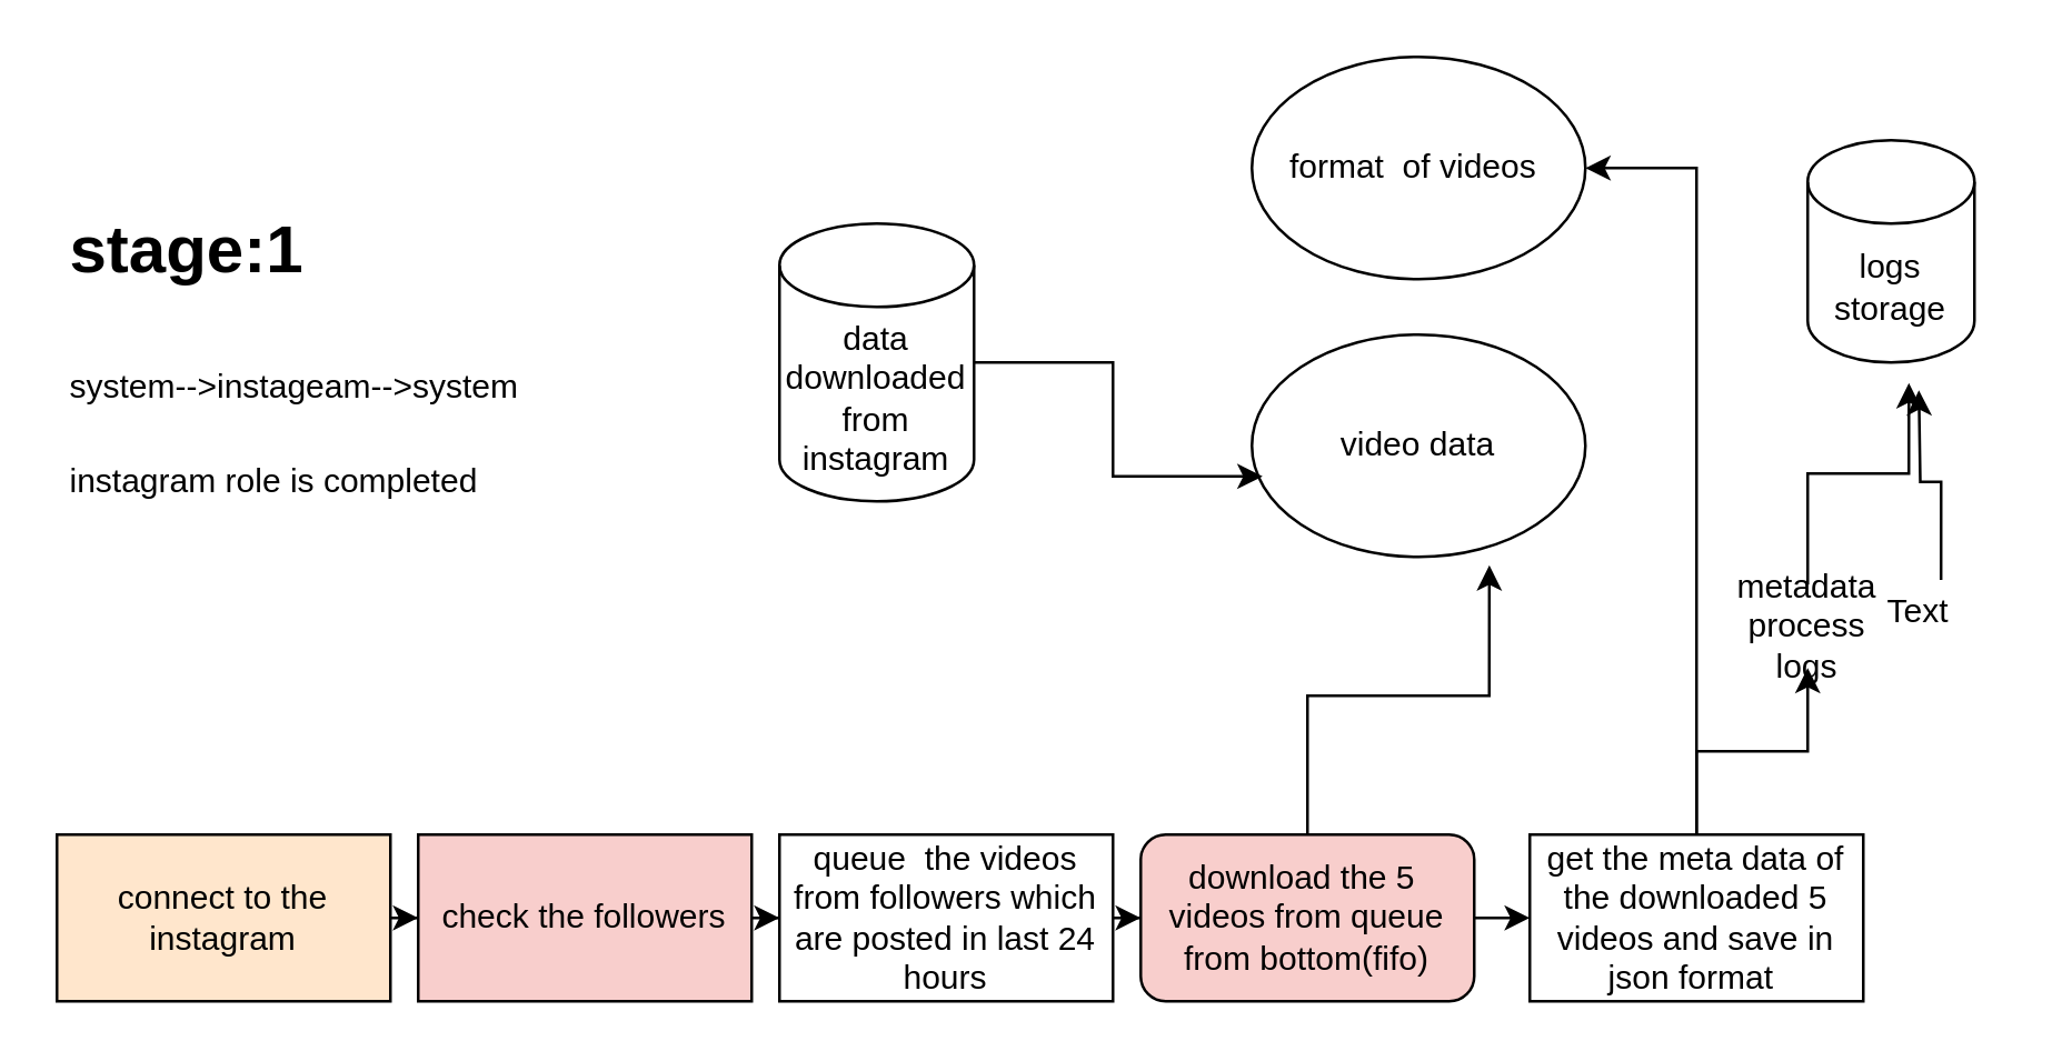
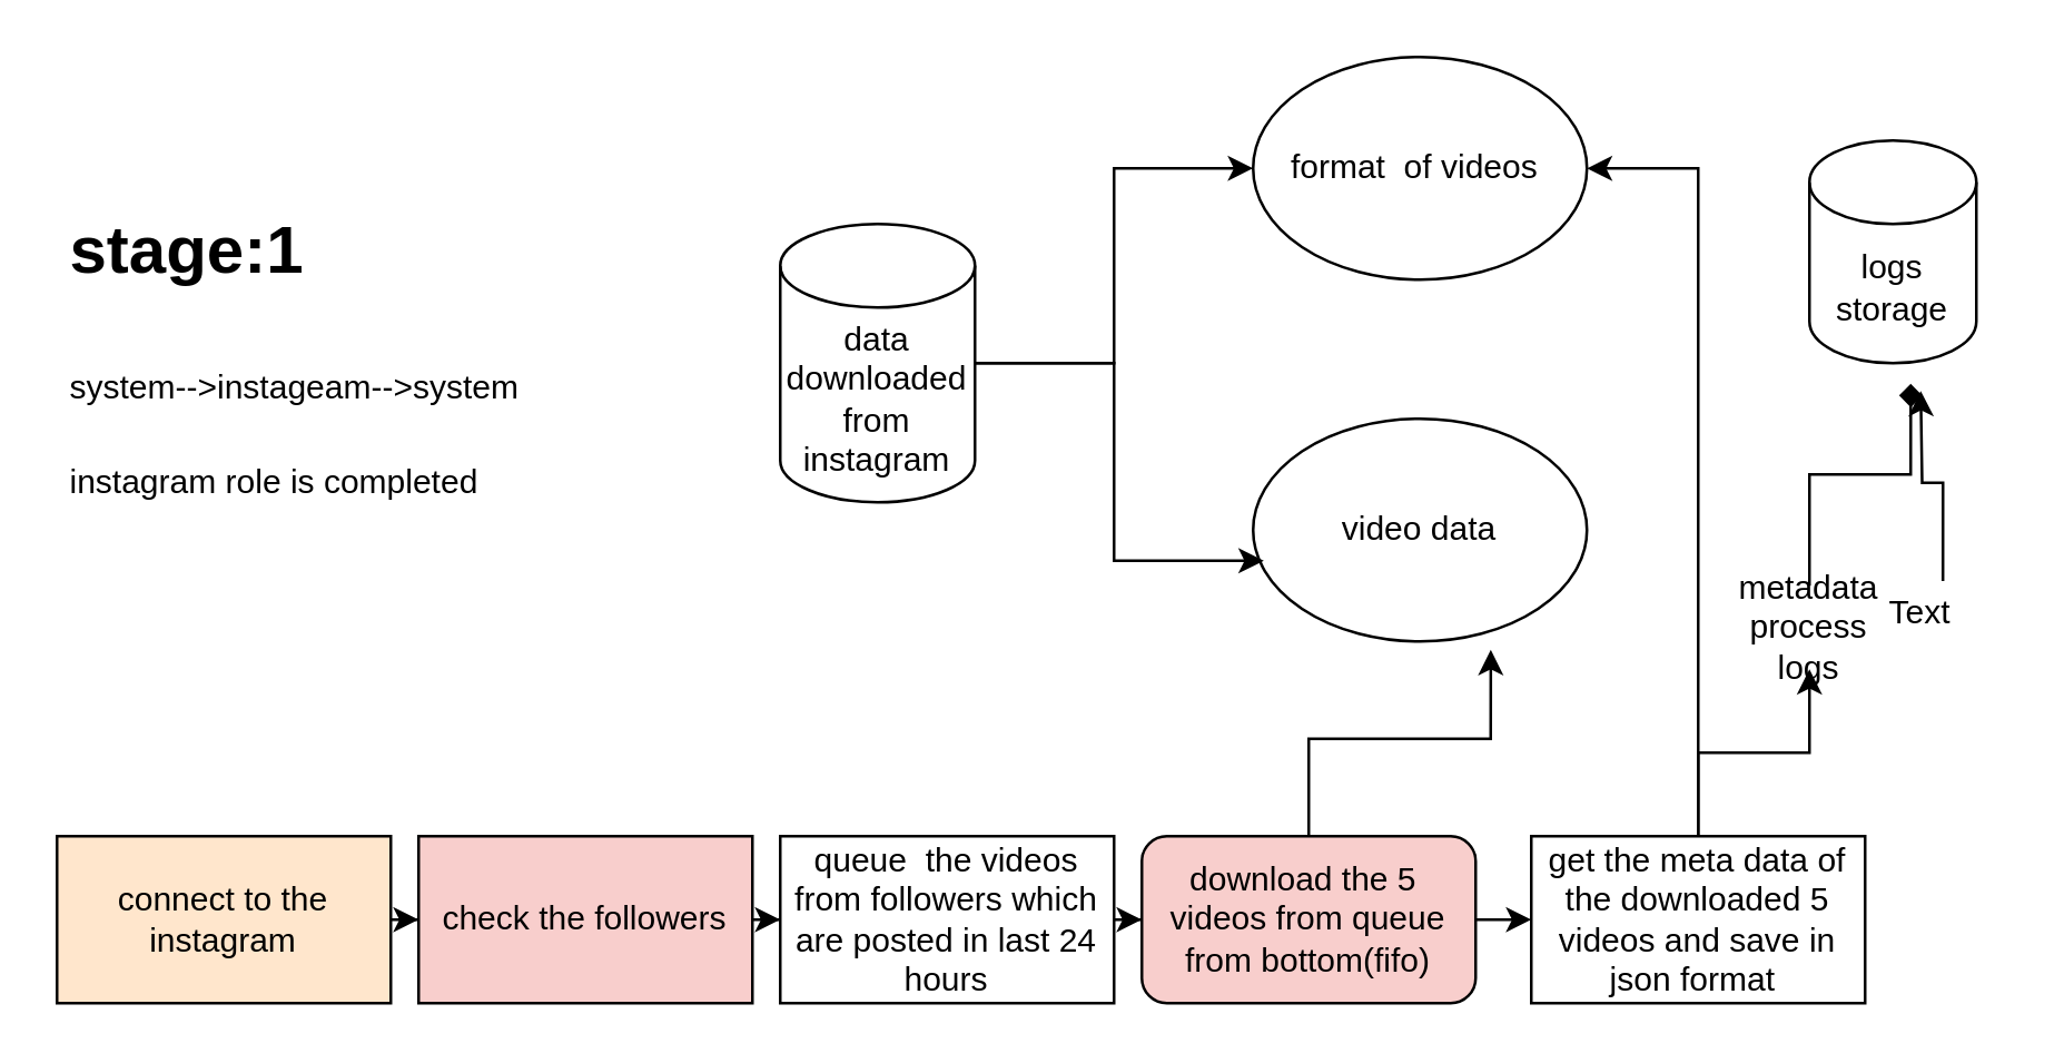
  <mxCell id="0" />
  <mxCell id="1" parent="0" />
  <mxCell id="2" style="edgeStyle=orthogonalEdgeStyle;rounded=0;orthogonalLoop=1;jettySize=auto;html=1;dashed=1;" edge="1" parent="1" source="3" target="5"><mxGeometry relative="1" as="geometry" /></mxCell>
  <mxCell id="3" value="connect to the instagram" style="rounded=0;whiteSpace=wrap;html=1;fillColor=#ffe6cc;" vertex="1" parent="1"><mxGeometry x="20" y="300" width="120" height="60" as="geometry" /></mxCell>
  <mxCell id="4" style="edgeStyle=orthogonalEdgeStyle;rounded=0;orthogonalLoop=1;jettySize=auto;html=1;entryX=0;entryY=0.5;entryDx=0;entryDy=0;" edge="1" parent="1" source="5" target="10"><mxGeometry relative="1" as="geometry" /></mxCell>
  <mxCell id="5" value="check the followers" style="rounded=0;whiteSpace=wrap;html=1;fillColor=#f8cecc;" vertex="1" parent="1"><mxGeometry x="150" y="300" width="120" height="60" as="geometry" /></mxCell>
  <mxCell id="6" value="logs storage" style="shape=cylinder3;whiteSpace=wrap;html=1;boundedLbl=1;backgroundOutline=1;size=15;" vertex="1" parent="1"><mxGeometry x="650" y="50" width="60" height="80" as="geometry" /></mxCell>
+ <mxCell id="7" style="edgeStyle=orthogonalEdgeStyle;rounded=0;orthogonalLoop=1;jettySize=auto;html=1;entryX=0;entryY=0.5;entryDx=0;entryDy=0;" edge="1" parent="1" source="8" target="16"><mxGeometry relative="1" as="geometry" /></mxCell>
  <mxCell id="8" value="data downloaded from instagram" style="shape=cylinder3;whiteSpace=wrap;html=1;boundedLbl=1;backgroundOutline=1;size=15;" vertex="1" parent="1"><mxGeometry x="280" y="80" width="70" height="100" as="geometry" /></mxCell>
  <mxCell id="9" style="edgeStyle=orthogonalEdgeStyle;rounded=0;orthogonalLoop=1;jettySize=auto;html=1;entryX=0;entryY=0.5;entryDx=0;entryDy=0;" edge="1" parent="1" source="10" target="13"><mxGeometry relative="1" as="geometry" /></mxCell>
  <mxCell id="10" value="queue&amp;nbsp; the videos from followers which are posted in last 24 hours" style="rounded=0;whiteSpace=wrap;html=1;" vertex="1" parent="1"><mxGeometry x="280" y="300" width="120" height="60" as="geometry" /></mxCell>
  <mxCell id="11" style="edgeStyle=orthogonalEdgeStyle;rounded=0;orthogonalLoop=1;jettySize=auto;html=1;exitX=1;exitY=0.5;exitDx=0;exitDy=0;entryX=0;entryY=0.5;entryDx=0;entryDy=0;" edge="1" parent="1" source="13" target="15"><mxGeometry relative="1" as="geometry" /></mxCell>
  <mxCell id="12" style="edgeStyle=orthogonalEdgeStyle;rounded=0;orthogonalLoop=1;jettySize=auto;html=1;exitX=0.633;exitY=0.11;exitDx=0;exitDy=0;exitPerimeter=0;" edge="1" parent="1" source="24"><mxGeometry relative="1" as="geometry"><mxPoint x="490" y="290" as="sourcePoint" /><mxPoint x="690" y="140" as="targetPoint" /></mxGeometry></mxCell>
  <mxCell id="13" value="download the 5&amp;nbsp; videos from queue from bottom(fifo)" style="rounded=1;whiteSpace=wrap;html=1;fillColor=#f8cecc;" vertex="1" parent="1"><mxGeometry x="410" y="300" width="120" height="60" as="geometry" /></mxCell>
  <mxCell id="14" style="edgeStyle=orthogonalEdgeStyle;rounded=0;orthogonalLoop=1;jettySize=auto;html=1;entryX=1;entryY=0.5;entryDx=0;entryDy=0;" edge="1" parent="1" source="15" target="16"><mxGeometry relative="1" as="geometry" /></mxCell>
  <mxCell id="15" value="get the meta data of the downloaded 5 videos and save in json format&amp;nbsp;" style="rounded=0;whiteSpace=wrap;html=1;" vertex="1" parent="1"><mxGeometry x="550" y="300" width="120" height="60" as="geometry" /></mxCell>
  <mxCell id="16" value="format&amp;nbsp; of videos&amp;nbsp;" style="ellipse;whiteSpace=wrap;html=1;" vertex="1" parent="1"><mxGeometry x="450" y="20" width="120" height="80" as="geometry" /></mxCell>
- <mxCell id="17" value="video data" style="ellipse;whiteSpace=wrap;html=1;" vertex="1" parent="1"><mxGeometry x="450" y="120" width="120" height="80" as="geometry" /></mxCell>
+ <mxCell id="17" value="video data" style="ellipse;whiteSpace=wrap;html=1;" vertex="1" parent="1"><mxGeometry x="450" y="150" width="120" height="80" as="geometry" /></mxCell>
  <mxCell id="18" style="edgeStyle=orthogonalEdgeStyle;rounded=0;orthogonalLoop=1;jettySize=auto;html=1;entryX=0.032;entryY=0.638;entryDx=0;entryDy=0;entryPerimeter=0;" edge="1" parent="1" source="8" target="17"><mxGeometry relative="1" as="geometry" /></mxCell>
  <mxCell id="19" style="edgeStyle=orthogonalEdgeStyle;rounded=0;orthogonalLoop=1;jettySize=auto;html=1;entryX=0.712;entryY=1.038;entryDx=0;entryDy=0;entryPerimeter=0;" edge="1" parent="1" source="13" target="17"><mxGeometry relative="1" as="geometry" /></mxCell>
  <mxCell id="20" value="" style="edgeStyle=orthogonalEdgeStyle;rounded=0;orthogonalLoop=1;jettySize=auto;html=1;entryX=0.5;entryY=1;entryDx=0;entryDy=0;entryPerimeter=0;" edge="1" parent="1" source="15" target="21"><mxGeometry relative="1" as="geometry"><mxPoint x="550" y="330" as="sourcePoint" /><mxPoint x="180" y="190" as="targetPoint" /></mxGeometry></mxCell>
  <mxCell id="21" value="metadata process logs" style="text;html=1;strokeColor=none;fillColor=none;align=center;verticalAlign=middle;whiteSpace=wrap;rounded=0;" vertex="1" parent="1"><mxGeometry x="620" y="210" width="60" height="30" as="geometry" /></mxCell>
- <mxCell id="22" style="edgeStyle=orthogonalEdgeStyle;rounded=0;orthogonalLoop=1;jettySize=auto;html=1;entryX=0.607;entryY=1.093;entryDx=0;entryDy=0;entryPerimeter=0;" edge="1" parent="1" source="21" target="6"><mxGeometry relative="1" as="geometry" /></mxCell>
+ <mxCell id="22" style="edgeStyle=orthogonalEdgeStyle;rounded=0;orthogonalLoop=1;jettySize=auto;html=1;entryX=0.607;entryY=1.093;entryDx=0;entryDy=0;entryPerimeter=0;endArrow=diamond;" edge="1" parent="1" source="21" target="6"><mxGeometry relative="1" as="geometry" /></mxCell>
  <mxCell id="23" value="&lt;h1&gt;&lt;span style=&quot;background-color: initial;&quot;&gt;stage:1&lt;/span&gt;&lt;/h1&gt;&lt;h1&gt;&lt;span style=&quot;font-size: 12px; font-weight: 400;&quot;&gt;system--&amp;gt;instageam--&amp;gt;system&lt;/span&gt;&lt;/h1&gt;&lt;div&gt;instagram role is completed&lt;/div&gt;" style="text;html=1;strokeColor=none;fillColor=none;spacing=5;spacingTop=-20;whiteSpace=wrap;overflow=hidden;rounded=0;" vertex="1" parent="1"><mxGeometry x="20" y="70" width="190" height="120" as="geometry" /></mxCell>
  <mxCell id="24" value="Text" style="text;html=1;strokeColor=none;fillColor=none;align=center;verticalAlign=middle;whiteSpace=wrap;rounded=0;" vertex="1" parent="1"><mxGeometry x="660" y="205" width="60" height="30" as="geometry" /></mxCell>
